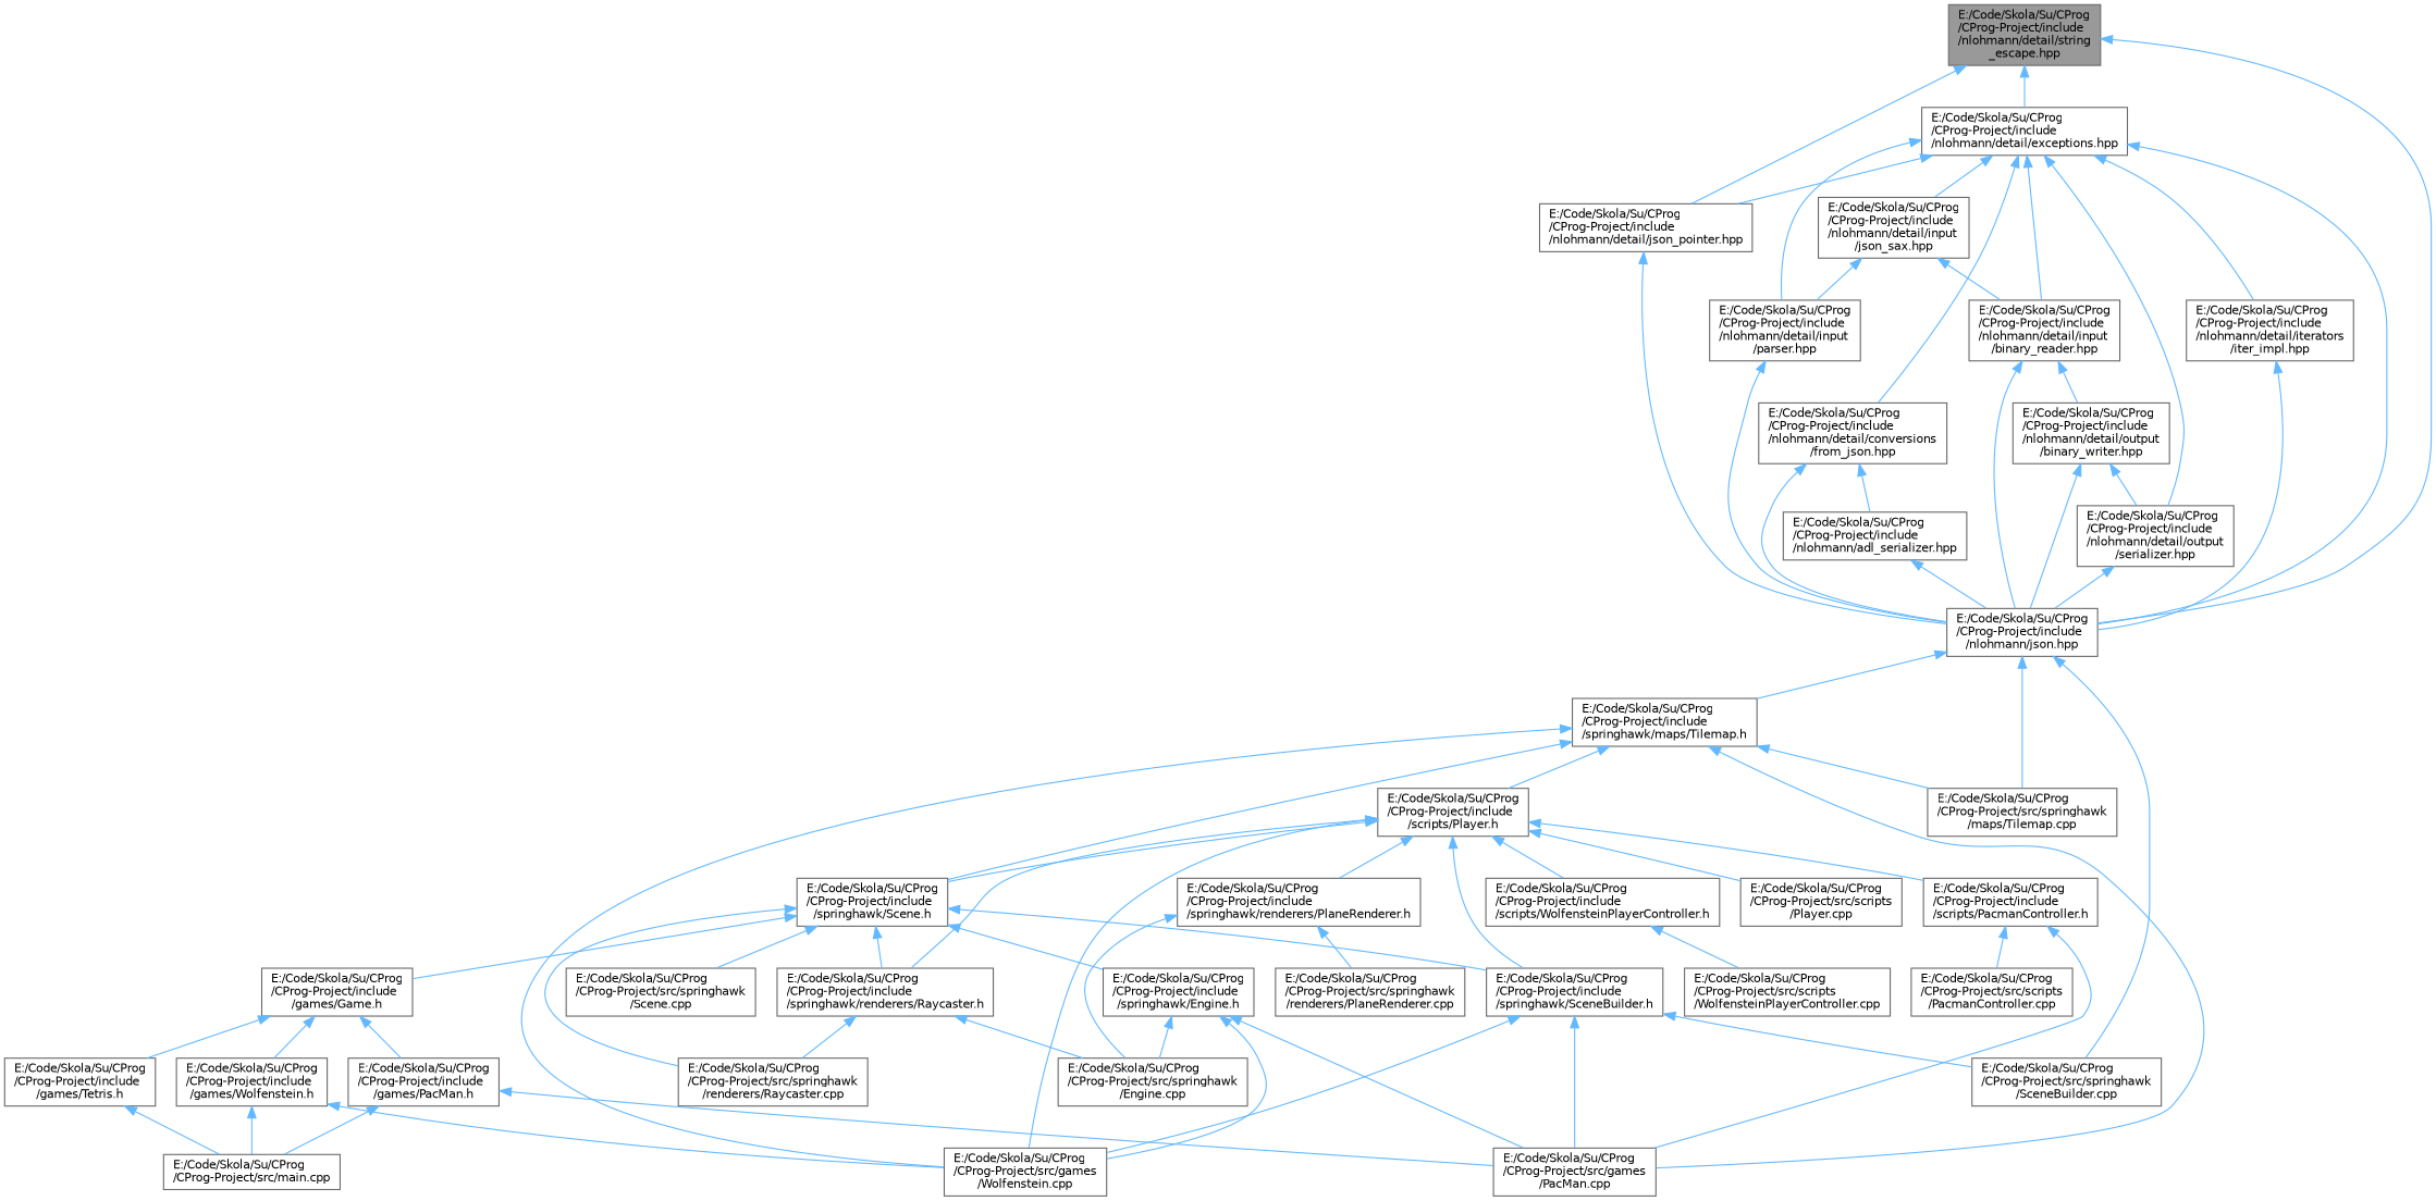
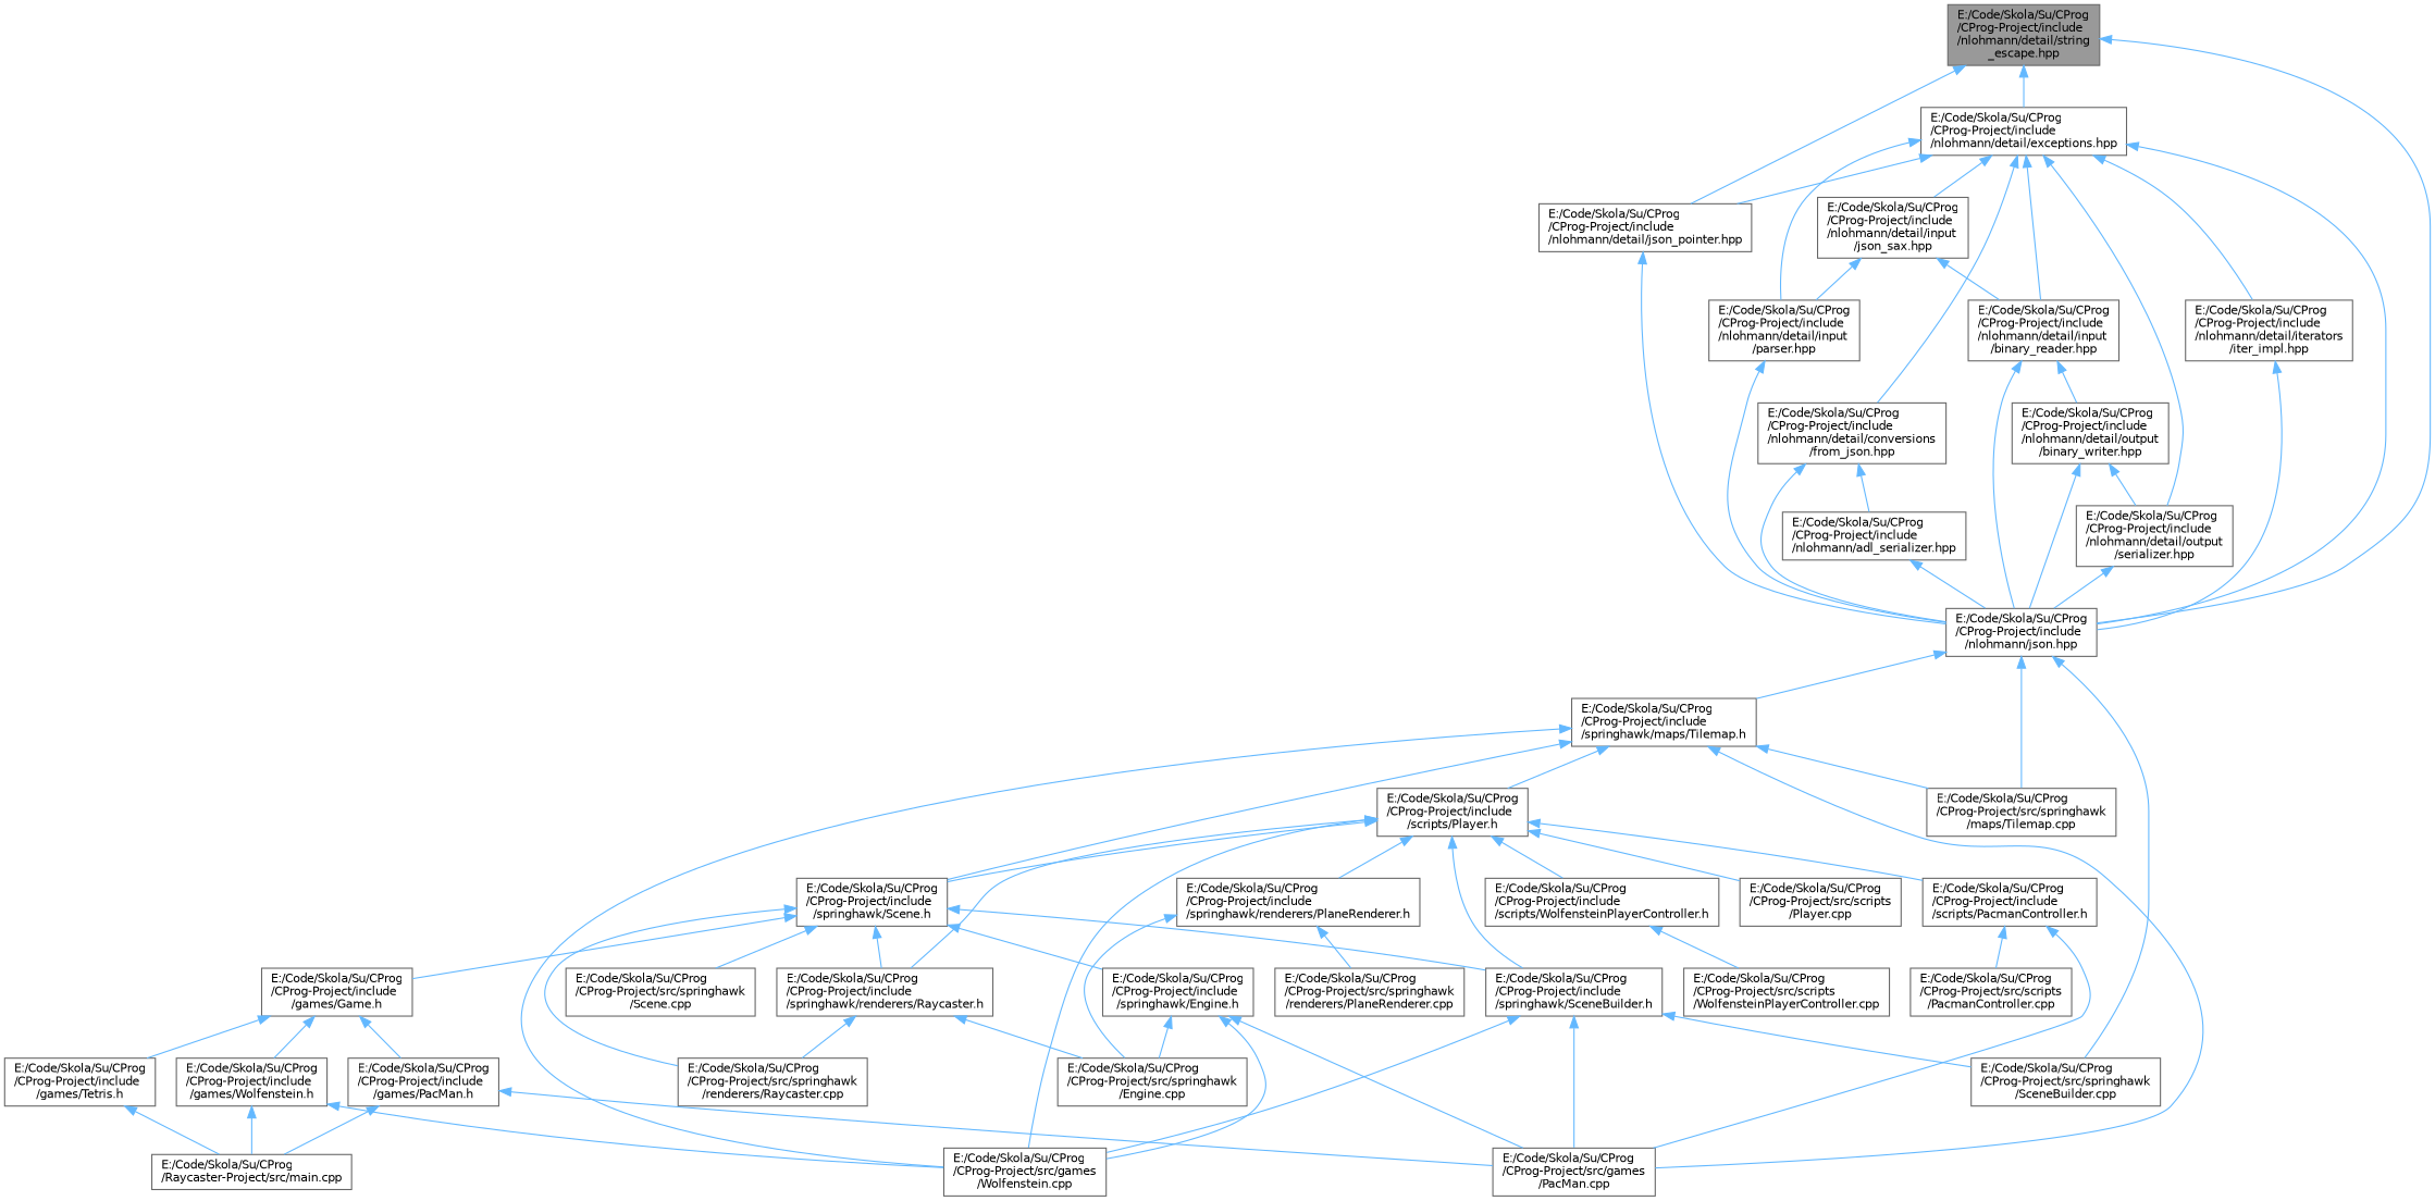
  digraph {
    node [color=grey40 fillcolor=white fontname=Helvetica fontsize=10 shape=box style=filled]
    edge [color=steelblue1 dir=back fontname=Helvetica fontsize=10 labelfontname=Helvetica labelfontsize=10 style=solid]
    n1 [color=gray40 fillcolor=grey60 fontcolor=black height=0.2 label="E:/Code/Skola/Su/CProg\l/CProg-Project/include\l/nlohmann/detail/string\l_escape.hpp" width=0.4]
    n2 [height=0.2 label="E:/Code/Skola/Su/CProg\l/CProg-Project/include\l/nlohmann/detail/exceptions.hpp" width=0.4]
    n3 [height=0.2 label="E:/Code/Skola/Su/CProg\l/CProg-Project/include\l/nlohmann/json.hpp" width=0.4]
    n4 [height=0.2 label="E:/Code/Skola/Su/CProg\l/CProg-Project/include\l/nlohmann/detail/json_pointer.hpp" width=0.4]
    n5 [height=0.2 label="E:/Code/Skola/Su/CProg\l/CProg-Project/include\l/nlohmann/detail/conversions\l/from_json.hpp" width=0.4]
    n6 [height=0.2 label="E:/Code/Skola/Su/CProg\l/CProg-Project/include\l/nlohmann/detail/input\l/binary_reader.hpp" width=0.4]
    n7 [height=0.2 label="E:/Code/Skola/Su/CProg\l/CProg-Project/include\l/nlohmann/detail/output\l/serializer.hpp" width=0.4]
    n8 [height=0.2 label="E:/Code/Skola/Su/CProg\l/CProg-Project/include\l/nlohmann/detail/input\l/json_sax.hpp" width=0.4]
    n9 [height=0.2 label="E:/Code/Skola/Su/CProg\l/CProg-Project/include\l/nlohmann/detail/input\l/parser.hpp" width=0.4]
    n10 [height=0.2 label="E:/Code/Skola/Su/CProg\l/CProg-Project/include\l/nlohmann/detail/iterators\l/iter_impl.hpp" width=0.4]
    n11 [height=0.2 label="E:/Code/Skola/Su/CProg\l/CProg-Project/include\l/springhawk/maps/Tilemap.h" width=0.4]
    n12 [height=0.2 label="E:/Code/Skola/Su/CProg\l/CProg-Project/src/springhawk\l/SceneBuilder.cpp" width=0.4]
    n13 [height=0.2 label="E:/Code/Skola/Su/CProg\l/CProg-Project/src/springhawk\l/maps/Tilemap.cpp" width=0.4]
    n14 [height=0.2 label="E:/Code/Skola/Su/CProg\l/CProg-Project/include\l/nlohmann/adl_serializer.hpp" width=0.4]
    n15 [height=0.2 label="E:/Code/Skola/Su/CProg\l/CProg-Project/include\l/nlohmann/detail/output\l/binary_writer.hpp" width=0.4]
    n16 [height=0.2 label="E:/Code/Skola/Su/CProg\l/CProg-Project/include\l/scripts/Player.h" width=0.4]
    n17 [height=0.2 label="E:/Code/Skola/Su/CProg\l/CProg-Project/src/games\l/PacMan.cpp" width=0.4]
    n18 [height=0.2 label="E:/Code/Skola/Su/CProg\l/CProg-Project/include\l/springhawk/Scene.h" width=0.4]
    n19 [height=0.2 label="E:/Code/Skola/Su/CProg\l/CProg-Project/src/games\l/Wolfenstein.cpp" width=0.4]
    n20 [height=0.2 label="E:/Code/Skola/Su/CProg\l/CProg-Project/include\l/scripts/PacmanController.h" width=0.4]
    n21 [height=0.2 label="E:/Code/Skola/Su/CProg\l/CProg-Project/include\l/scripts/WolfensteinPlayerController.h" width=0.4]
    n22 [height=0.2 label="E:/Code/Skola/Su/CProg\l/CProg-Project/include\l/springhawk/SceneBuilder.h" width=0.4]
    n23 [height=0.2 label="E:/Code/Skola/Su/CProg\l/CProg-Project/include\l/springhawk/renderers/Raycaster.h" width=0.4]
    n24 [height=0.2 label="E:/Code/Skola/Su/CProg\l/CProg-Project/include\l/springhawk/renderers/PlaneRenderer.h" width=0.4]
    n25 [height=0.2 label="E:/Code/Skola/Su/CProg\l/CProg-Project/src/scripts\l/Player.cpp" width=0.4]
    n26 [height=0.2 label="E:/Code/Skola/Su/CProg\l/CProg-Project/include\l/games/Game.h" width=0.4]
    n27 [height=0.2 label="E:/Code/Skola/Su/CProg\l/CProg-Project/include\l/springhawk/Engine.h" width=0.4]
    n28 [height=0.2 label="E:/Code/Skola/Su/CProg\l/CProg-Project/src/springhawk\l/renderers/Raycaster.cpp" width=0.4]
    n29 [height=0.2 label="E:/Code/Skola/Su/CProg\l/CProg-Project/src/springhawk\l/Scene.cpp" width=0.4]
    n30 [height=0.2 label="E:/Code/Skola/Su/CProg\l/CProg-Project/src/scripts\l/PacmanController.cpp" width=0.4]
    n31 [height=0.2 label="E:/Code/Skola/Su/CProg\l/CProg-Project/src/scripts\l/WolfensteinPlayerController.cpp" width=0.4]
    n32 [height=0.2 label="E:/Code/Skola/Su/CProg\l/CProg-Project/src/springhawk\l/Engine.cpp" width=0.4]
    n33 [height=0.2 label="E:/Code/Skola/Su/CProg\l/CProg-Project/src/springhawk\l/renderers/PlaneRenderer.cpp" width=0.4]
    n34 [height=0.2 label="E:/Code/Skola/Su/CProg\l/CProg-Project/include\l/games/PacMan.h" width=0.4]
    n35 [height=0.2 label="E:/Code/Skola/Su/CProg\l/CProg-Project/include\l/games/Tetris.h" width=0.4]
    n36 [height=0.2 label="E:/Code/Skola/Su/CProg\l/CProg-Project/include\l/games/Wolfenstein.h" width=0.4]
-   n37 [height=0.2 label="E:/Code/Skola/Su/CProg\l/CProg-Project/src/main.cpp" width=0.4]
+   n37 [height=0.2 label="E:/Code/Skola/Su/CProg\l/Raycaster-Project/src/main.cpp" width=0.4]
    n1 -> n2
    n1 -> n3
    n1 -> n4
    n2 -> n3
    n2 -> n4
    n2 -> n5
    n2 -> n6
    n2 -> n7
    n2 -> n8
    n2 -> n9
    n2 -> n10
    n3 -> n11
    n3 -> n12
    n3 -> n13
    n4 -> n3
    n5 -> n3
    n5 -> n14
    n6 -> n3
    n6 -> n15
    n7 -> n3
    n8 -> n6
    n8 -> n9
    n9 -> n3
    n10 -> n3
    n11 -> n13
    n11 -> n16
    n11 -> n17
    n11 -> n18
    n11 -> n19
    n14 -> n3
    n15 -> n3
    n15 -> n7
    n16 -> n18
    n16 -> n19
    n16 -> n20
    n16 -> n21
    n16 -> n22
    n16 -> n23
    n16 -> n24
    n16 -> n25
    n18 -> n22
    n18 -> n23
    n18 -> n26
    n18 -> n27
    n18 -> n28
    n18 -> n29
    n20 -> n17
    n20 -> n30
    n21 -> n31
    n22 -> n12
    n22 -> n17
    n22 -> n19
    n23 -> n28
    n23 -> n32
    n24 -> n32
    n24 -> n33
    n26 -> n34
    n26 -> n35
    n26 -> n36
    n27 -> n17
    n27 -> n19
    n27 -> n32
    n34 -> n17
    n34 -> n37
    n35 -> n37
    n36 -> n19
    n36 -> n37
  }
